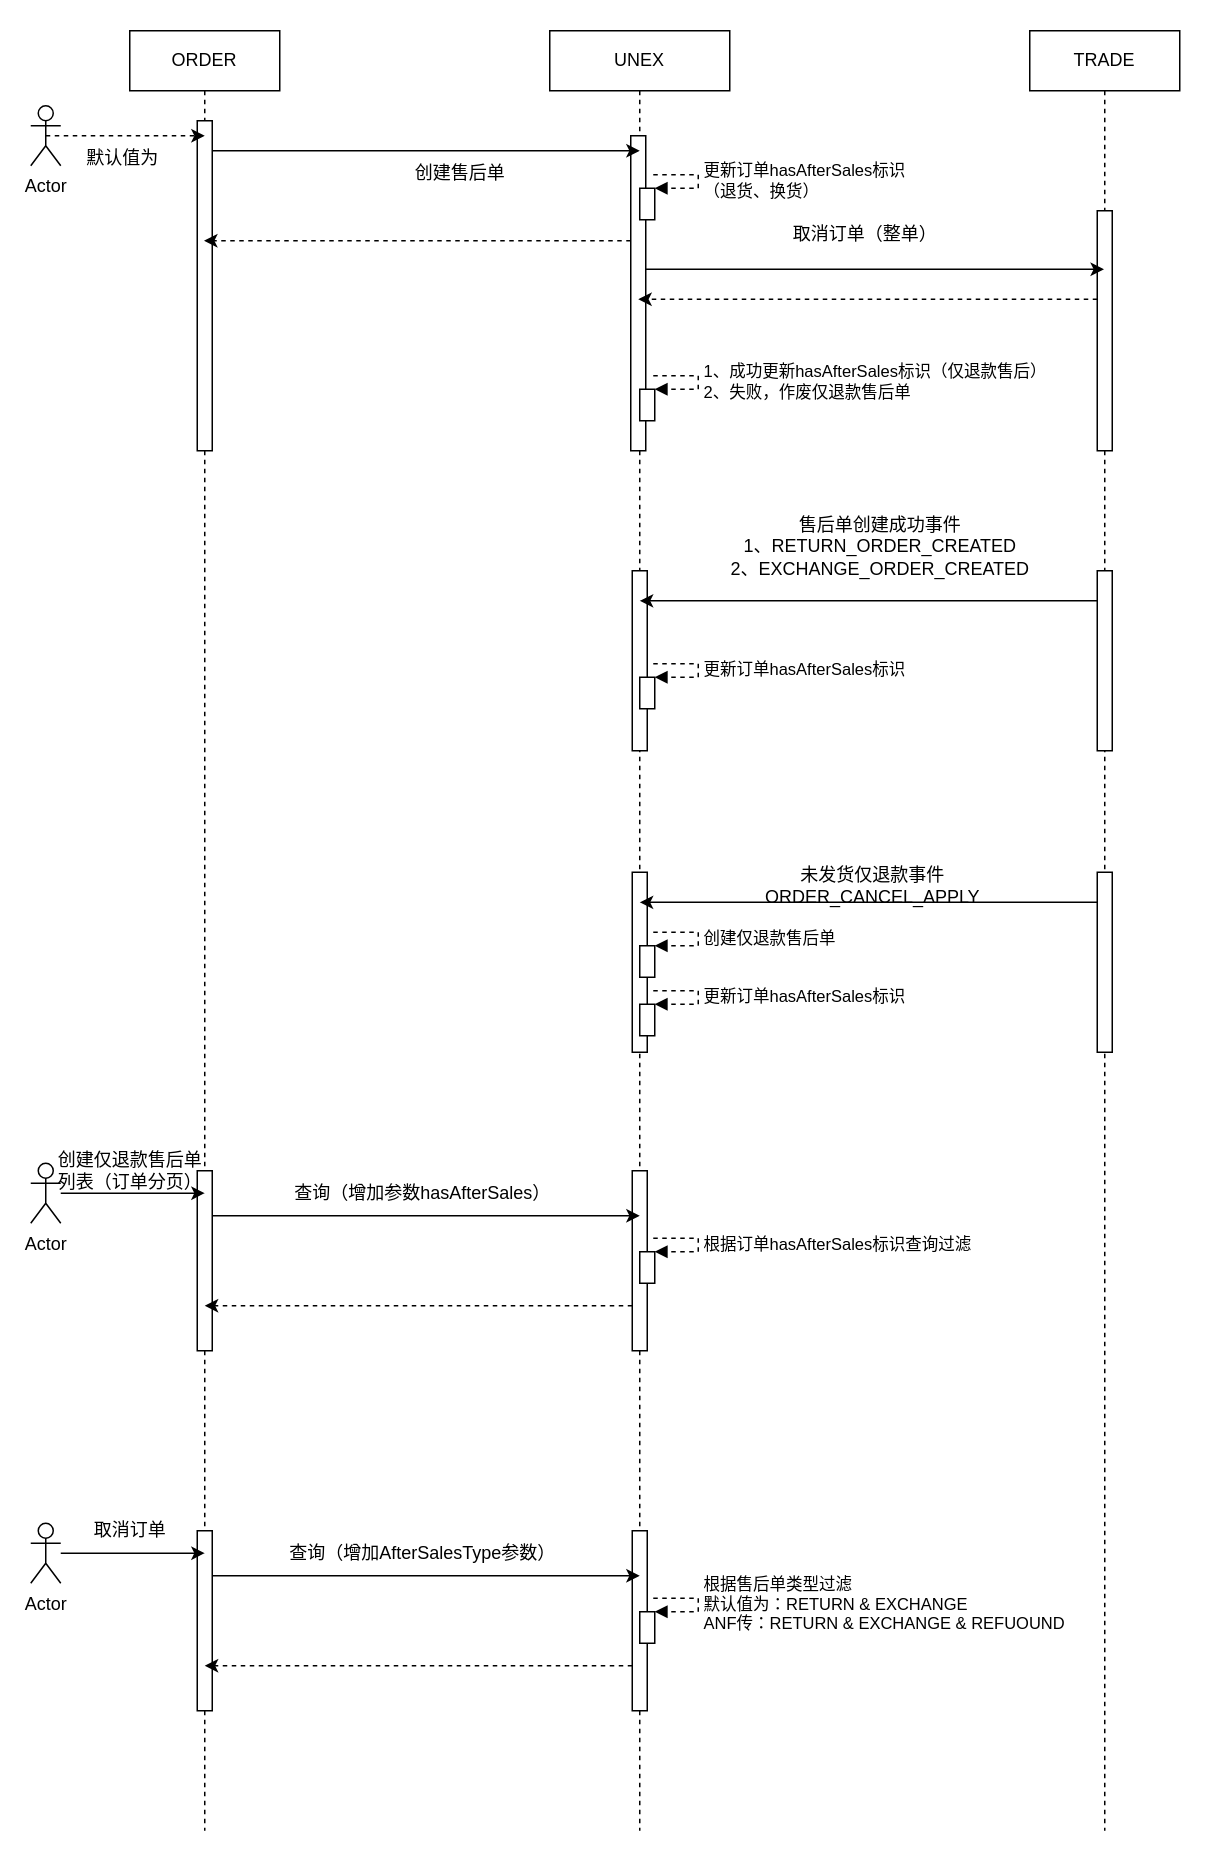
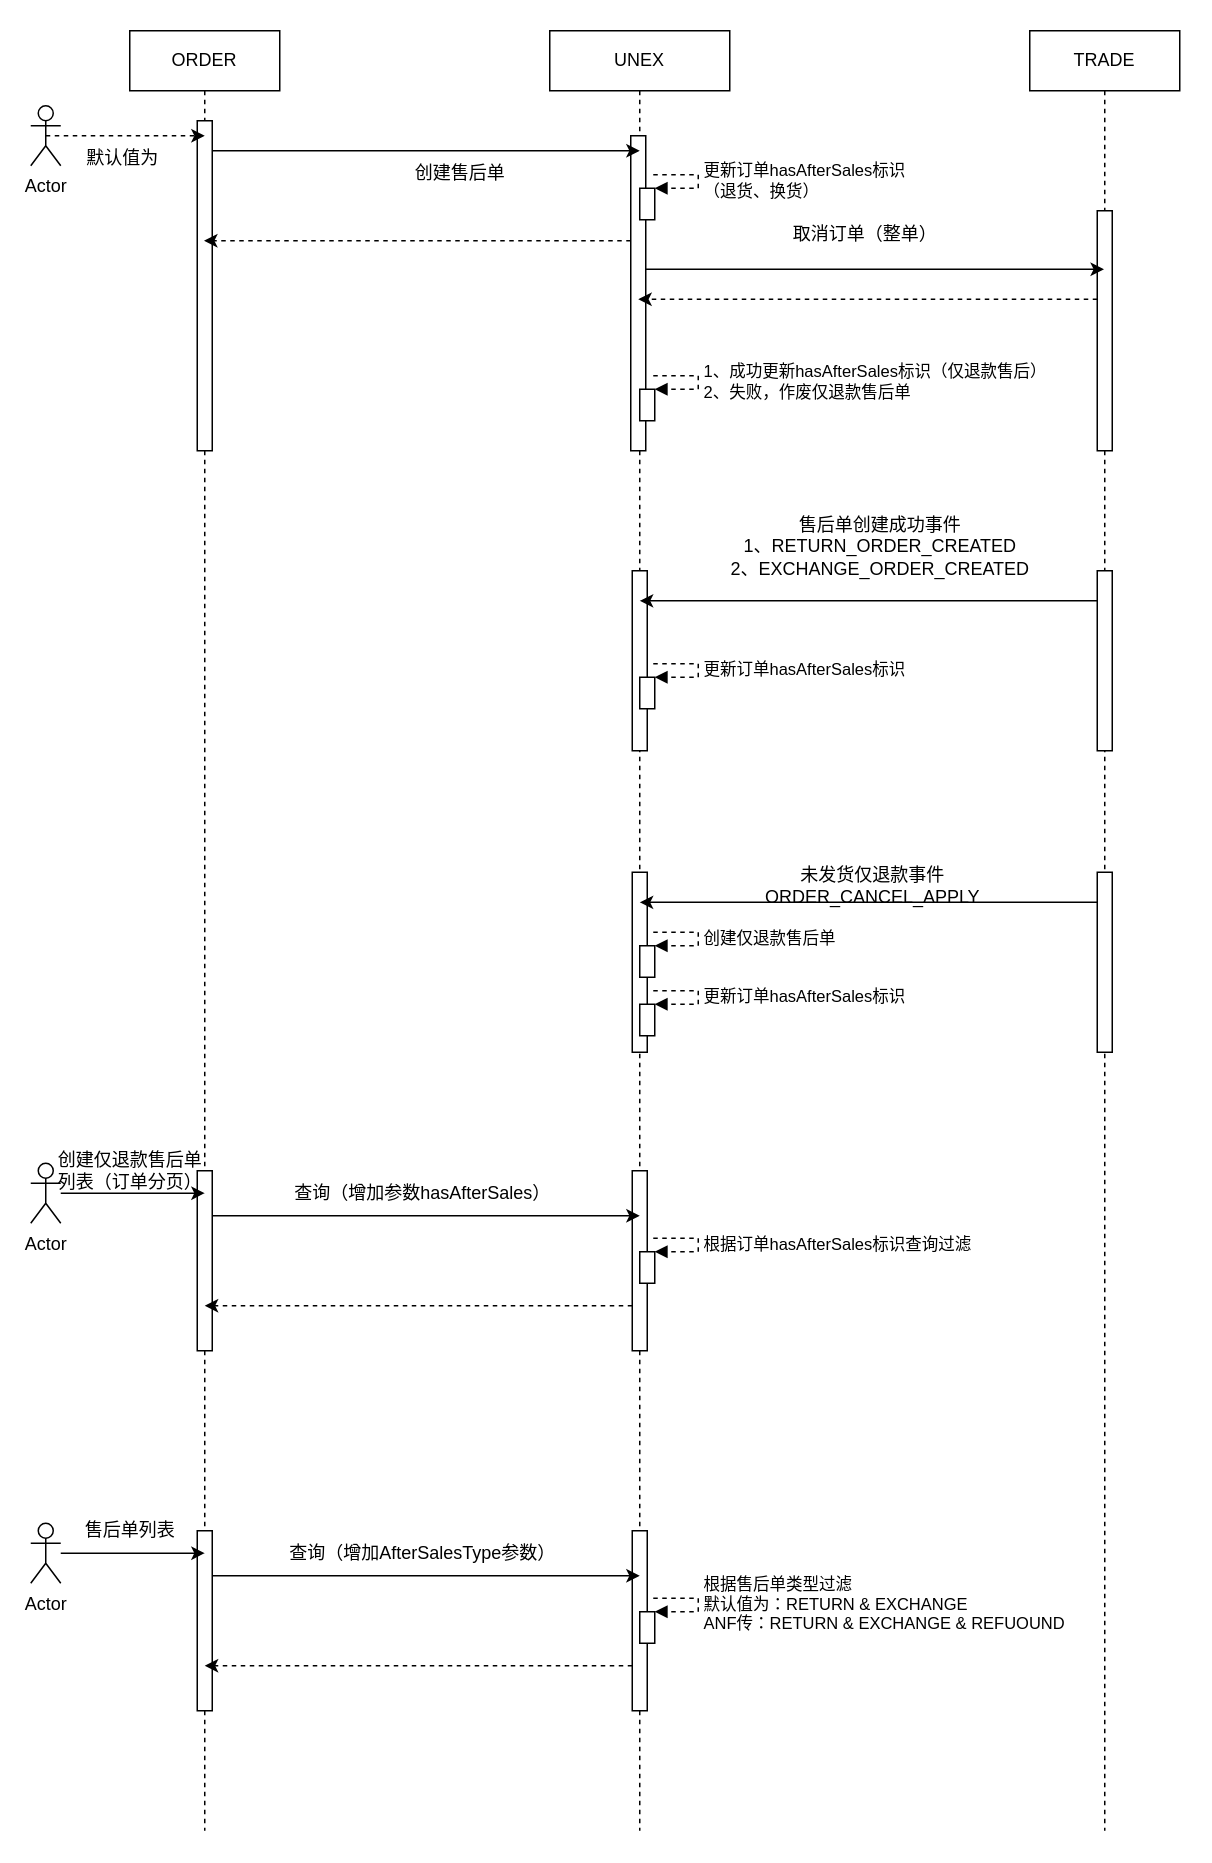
  <mxCell id="0" />
  <mxCell id="1" parent="0" />
  <mxCell id="2" value="ORDER" style="shape=umlLifeline;perimeter=lifelinePerimeter;whiteSpace=wrap;html=1;container=1;collapsible=0;recursiveResize=0;outlineConnect=0;" vertex="1" parent="1"><mxGeometry x="86" y="20" width="100" height="1200" as="geometry" /></mxCell>
  <mxCell id="3" value="" style="html=1;points=[];perimeter=orthogonalPerimeter;" vertex="1" parent="2"><mxGeometry x="45" y="60" width="10" height="220" as="geometry" /></mxCell>
  <mxCell id="4" value="" style="html=1;points=[];perimeter=orthogonalPerimeter;" vertex="1" parent="2"><mxGeometry x="45" y="760" width="10" height="120" as="geometry" /></mxCell>
  <mxCell id="5" value="默认值为" style="text;html=1;align=center;verticalAlign=middle;resizable=0;points=[];autosize=1;strokeColor=none;fillColor=none;" vertex="1" parent="2"><mxGeometry x="-40" y="70" width="70" height="30" as="geometry" /></mxCell>
  <mxCell id="6" value="UNEX" style="shape=umlLifeline;perimeter=lifelinePerimeter;whiteSpace=wrap;html=1;container=1;collapsible=0;recursiveResize=0;outlineConnect=0;" vertex="1" parent="1"><mxGeometry x="366" y="20" width="120" height="1200" as="geometry" /></mxCell>
  <mxCell id="7" value="" style="html=1;points=[];perimeter=orthogonalPerimeter;" vertex="1" parent="6"><mxGeometry x="54" y="70" width="10" height="210" as="geometry" /></mxCell>
  <mxCell id="8" value="" style="html=1;points=[];perimeter=orthogonalPerimeter;" vertex="1" parent="6"><mxGeometry x="55" y="360" width="10" height="120" as="geometry" /></mxCell>
  <mxCell id="9" value="" style="html=1;points=[];perimeter=orthogonalPerimeter;" vertex="1" parent="6"><mxGeometry x="60" y="431" width="10" height="21" as="geometry" /></mxCell>
  <mxCell id="10" value="更新订单hasAfterSales标识" style="edgeStyle=orthogonalEdgeStyle;html=1;align=left;spacingLeft=2;endArrow=block;rounded=0;entryX=1;entryY=0;dashed=1;" edge="1" parent="6" target="9"><mxGeometry x="0.013" relative="1" as="geometry"><mxPoint x="69" y="422" as="sourcePoint" /><Array as="points"><mxPoint x="99" y="422" /></Array><mxPoint as="offset" /></mxGeometry></mxCell>
  <mxCell id="11" value="" style="html=1;points=[];perimeter=orthogonalPerimeter;" vertex="1" parent="6"><mxGeometry x="55" y="760" width="10" height="120" as="geometry" /></mxCell>
  <mxCell id="12" value="" style="html=1;points=[];perimeter=orthogonalPerimeter;" vertex="1" parent="6"><mxGeometry x="60" y="239" width="10" height="21" as="geometry" /></mxCell>
  <mxCell id="13" value="1、成功更新hasAfterSales标识（仅退款售后）&lt;br&gt;2、失败，作废仅退款售后单" style="edgeStyle=orthogonalEdgeStyle;html=1;align=left;spacingLeft=2;endArrow=block;rounded=0;entryX=1;entryY=0;dashed=1;" edge="1" parent="6" target="12"><mxGeometry relative="1" as="geometry"><mxPoint x="69" y="230" as="sourcePoint" /><Array as="points"><mxPoint x="99" y="230" /></Array><mxPoint as="offset" /></mxGeometry></mxCell>
  <mxCell id="14" value="" style="html=1;points=[];perimeter=orthogonalPerimeter;" vertex="1" parent="6"><mxGeometry x="60" y="105" width="10" height="21" as="geometry" /></mxCell>
  <mxCell id="15" value="更新订单hasAfterSales标识&lt;br&gt;（退货、换货）" style="edgeStyle=orthogonalEdgeStyle;html=1;align=left;spacingLeft=2;endArrow=block;rounded=0;entryX=1;entryY=0;dashed=1;" edge="1" parent="6" target="14"><mxGeometry relative="1" as="geometry"><mxPoint x="69" y="96" as="sourcePoint" /><Array as="points"><mxPoint x="99" y="96" /></Array><mxPoint as="offset" /></mxGeometry></mxCell>
  <mxCell id="16" value="" style="html=1;points=[];perimeter=orthogonalPerimeter;" vertex="1" parent="6"><mxGeometry x="60" y="814" width="10" height="21" as="geometry" /></mxCell>
  <mxCell id="17" value="根据订单hasAfterSales标识查询过滤" style="edgeStyle=orthogonalEdgeStyle;html=1;align=left;spacingLeft=2;endArrow=block;rounded=0;entryX=1;entryY=0;dashed=1;" edge="1" parent="6" target="16"><mxGeometry relative="1" as="geometry"><mxPoint x="69" y="805" as="sourcePoint" /><Array as="points"><mxPoint x="99" y="805" /></Array><mxPoint as="offset" /></mxGeometry></mxCell>
  <mxCell id="18" value="TRADE" style="shape=umlLifeline;perimeter=lifelinePerimeter;whiteSpace=wrap;html=1;container=1;collapsible=0;recursiveResize=0;outlineConnect=0;" vertex="1" parent="1"><mxGeometry x="686" y="20" width="100" height="1200" as="geometry" /></mxCell>
  <mxCell id="19" value="" style="html=1;points=[];perimeter=orthogonalPerimeter;" vertex="1" parent="18"><mxGeometry x="45" y="120" width="10" height="160" as="geometry" /></mxCell>
  <mxCell id="20" value="" style="html=1;points=[];perimeter=orthogonalPerimeter;" vertex="1" parent="18"><mxGeometry x="45" y="360" width="10" height="120" as="geometry" /></mxCell>
  <mxCell id="21" value="创建售后单" style="text;html=1;align=center;verticalAlign=middle;resizable=0;points=[];autosize=1;strokeColor=none;fillColor=none;" vertex="1" parent="1"><mxGeometry x="266" y="100" width="80" height="30" as="geometry" /></mxCell>
  <mxCell id="22" style="edgeStyle=orthogonalEdgeStyle;rounded=0;orthogonalLoop=1;jettySize=auto;html=1;dashed=1;" edge="1" parent="1"><mxGeometry relative="1" as="geometry"><Array as="points"><mxPoint x="276" y="160" /><mxPoint x="276" y="160" /></Array><mxPoint x="420" y="160" as="sourcePoint" /><mxPoint x="135.5" y="160" as="targetPoint" /></mxGeometry></mxCell>
  <mxCell id="23" style="edgeStyle=orthogonalEdgeStyle;rounded=0;orthogonalLoop=1;jettySize=auto;html=1;" edge="1" parent="1"><mxGeometry relative="1" as="geometry"><Array as="points"><mxPoint x="636" y="179" /><mxPoint x="636" y="179" /></Array><mxPoint x="430" y="179" as="sourcePoint" /><mxPoint x="735.5" y="179" as="targetPoint" /></mxGeometry></mxCell>
  <mxCell id="24" value="取消订单（整单）" style="text;html=1;align=center;verticalAlign=middle;resizable=0;points=[];autosize=1;strokeColor=none;fillColor=none;" vertex="1" parent="1"><mxGeometry x="516" y="141" width="120" height="30" as="geometry" /></mxCell>
  <mxCell id="25" style="edgeStyle=orthogonalEdgeStyle;rounded=0;orthogonalLoop=1;jettySize=auto;html=1;exitX=0.5;exitY=0.5;exitDx=0;exitDy=0;exitPerimeter=0;dashed=1;" edge="1" parent="1" source="26"><mxGeometry relative="1" as="geometry"><mxPoint x="136" y="90" as="targetPoint" /><Array as="points"><mxPoint x="136" y="90" /></Array></mxGeometry></mxCell>
  <mxCell id="26" value="Actor" style="shape=umlActor;verticalLabelPosition=bottom;verticalAlign=top;html=1;" vertex="1" parent="1"><mxGeometry x="20" y="70" width="20" height="40" as="geometry" /></mxCell>
  <mxCell id="27" style="edgeStyle=orthogonalEdgeStyle;rounded=0;orthogonalLoop=1;jettySize=auto;html=1;entryX=0.5;entryY=0.167;entryDx=0;entryDy=0;entryPerimeter=0;" edge="1" parent="1" source="20" target="8"><mxGeometry relative="1" as="geometry"><Array as="points"><mxPoint x="616" y="400" /><mxPoint x="616" y="400" /></Array></mxGeometry></mxCell>
  <mxCell id="28" value="售后单创建成功事件&lt;br&gt;&lt;div&gt;1、RETURN_ORDER_CREATED&lt;/div&gt;&lt;div&gt;2、EXCHANGE_ORDER_CREATED&lt;/div&gt;" style="text;html=1;align=center;verticalAlign=middle;resizable=0;points=[];autosize=1;strokeColor=none;fillColor=none;" vertex="1" parent="1"><mxGeometry x="476" y="334" width="220" height="60" as="geometry" /></mxCell>
  <mxCell id="29" style="edgeStyle=orthogonalEdgeStyle;rounded=0;orthogonalLoop=1;jettySize=auto;html=1;entryX=0.5;entryY=0.458;entryDx=0;entryDy=0;entryPerimeter=0;" edge="1" parent="1" source="30"><mxGeometry relative="1" as="geometry"><mxPoint x="136" y="794.96" as="targetPoint" /></mxGeometry></mxCell>
  <mxCell id="30" value="Actor" style="shape=umlActor;verticalLabelPosition=bottom;verticalAlign=top;html=1;" vertex="1" parent="1"><mxGeometry x="20" y="775" width="20" height="40" as="geometry" /></mxCell>
  <mxCell id="31" value="创建仅退款售后单&lt;br&gt;列表（订单分页）" style="text;html=1;align=center;verticalAlign=middle;resizable=0;points=[];autosize=1;strokeColor=none;fillColor=none;" vertex="1" parent="1"><mxGeometry x="26" y="760" width="120" height="40" as="geometry" /></mxCell>
  <mxCell id="32" style="edgeStyle=orthogonalEdgeStyle;rounded=0;orthogonalLoop=1;jettySize=auto;html=1;" edge="1" parent="1" source="4"><mxGeometry relative="1" as="geometry"><Array as="points"><mxPoint x="426" y="810" /></Array><mxPoint x="426" y="810" as="targetPoint" /></mxGeometry></mxCell>
  <mxCell id="33" style="edgeStyle=orthogonalEdgeStyle;rounded=0;orthogonalLoop=1;jettySize=auto;html=1;strokeColor=#000000;" edge="1" parent="1" source="3"><mxGeometry relative="1" as="geometry"><Array as="points"><mxPoint x="166" y="100" /><mxPoint x="166" y="100" /></Array><mxPoint x="426" y="100" as="targetPoint" /></mxGeometry></mxCell>
  <mxCell id="34" style="edgeStyle=orthogonalEdgeStyle;rounded=0;orthogonalLoop=1;jettySize=auto;html=1;dashed=1;" edge="1" parent="1"><mxGeometry relative="1" as="geometry"><mxPoint x="731" y="199" as="sourcePoint" /><mxPoint x="425" y="199" as="targetPoint" /><Array as="points"><mxPoint x="696" y="199" /><mxPoint x="696" y="199" /></Array></mxGeometry></mxCell>
  <mxCell id="35" value="" style="html=1;points=[];perimeter=orthogonalPerimeter;" vertex="1" parent="1"><mxGeometry x="421" y="581" width="10" height="120" as="geometry" /></mxCell>
  <mxCell id="36" value="" style="html=1;points=[];perimeter=orthogonalPerimeter;" vertex="1" parent="1"><mxGeometry x="426" y="630" width="10" height="21" as="geometry" /></mxCell>
  <mxCell id="37" value="创建仅退款售后单" style="edgeStyle=orthogonalEdgeStyle;html=1;align=left;spacingLeft=2;endArrow=block;rounded=0;entryX=1;entryY=0;dashed=1;" edge="1" parent="1" target="36"><mxGeometry relative="1" as="geometry"><mxPoint x="435" y="621" as="sourcePoint" /><Array as="points"><mxPoint x="465" y="621" /></Array><mxPoint as="offset" /></mxGeometry></mxCell>
  <mxCell id="38" value="" style="html=1;points=[];perimeter=orthogonalPerimeter;" vertex="1" parent="1"><mxGeometry x="731" y="581" width="10" height="120" as="geometry" /></mxCell>
  <mxCell id="39" style="edgeStyle=orthogonalEdgeStyle;rounded=0;orthogonalLoop=1;jettySize=auto;html=1;entryX=0.5;entryY=0.167;entryDx=0;entryDy=0;entryPerimeter=0;" edge="1" parent="1" source="38" target="35"><mxGeometry relative="1" as="geometry"><Array as="points"><mxPoint x="616" y="601" /><mxPoint x="616" y="601" /></Array></mxGeometry></mxCell>
  <mxCell id="40" value="未发货仅退款事件&lt;br&gt;ORDER_CANCEL_APPLY" style="text;html=1;align=center;verticalAlign=middle;resizable=0;points=[];autosize=1;strokeColor=none;fillColor=none;" vertex="1" parent="1"><mxGeometry x="496" y="570" width="170" height="40" as="geometry" /></mxCell>
  <mxCell id="41" value="" style="html=1;points=[];perimeter=orthogonalPerimeter;" vertex="1" parent="1"><mxGeometry x="426" y="669" width="10" height="21" as="geometry" /></mxCell>
  <mxCell id="42" value="更新订单hasAfterSales标识" style="edgeStyle=orthogonalEdgeStyle;html=1;align=left;spacingLeft=2;endArrow=block;rounded=0;entryX=1;entryY=0;dashed=1;" edge="1" parent="1" target="41"><mxGeometry relative="1" as="geometry"><mxPoint x="435" y="660" as="sourcePoint" /><Array as="points"><mxPoint x="465" y="660" /></Array><mxPoint as="offset" /></mxGeometry></mxCell>
  <mxCell id="43" value="查询（增加参数hasAfterSales）" style="text;html=1;align=center;verticalAlign=middle;resizable=0;points=[];autosize=1;strokeColor=none;fillColor=none;" vertex="1" parent="1"><mxGeometry x="186" y="780" width="190" height="30" as="geometry" /></mxCell>
  <mxCell id="44" style="edgeStyle=orthogonalEdgeStyle;rounded=0;orthogonalLoop=1;jettySize=auto;html=1;entryX=0.5;entryY=0.75;entryDx=0;entryDy=0;entryPerimeter=0;dashed=1;" edge="1" parent="1" source="11" target="4"><mxGeometry relative="1" as="geometry"><Array as="points"><mxPoint x="386" y="870" /><mxPoint x="386" y="870" /></Array></mxGeometry></mxCell>
  <mxCell id="45" value="" style="html=1;points=[];perimeter=orthogonalPerimeter;" vertex="1" parent="1"><mxGeometry x="131" y="1020" width="10" height="120" as="geometry" /></mxCell>
  <mxCell id="46" value="" style="html=1;points=[];perimeter=orthogonalPerimeter;" vertex="1" parent="1"><mxGeometry x="421" y="1020" width="10" height="120" as="geometry" /></mxCell>
  <mxCell id="47" style="edgeStyle=orthogonalEdgeStyle;rounded=0;orthogonalLoop=1;jettySize=auto;html=1;entryX=0.5;entryY=0.458;entryDx=0;entryDy=0;entryPerimeter=0;" edge="1" parent="1" source="48"><mxGeometry relative="1" as="geometry"><mxPoint x="136" y="1034.96" as="targetPoint" /></mxGeometry></mxCell>
  <mxCell id="48" value="Actor" style="shape=umlActor;verticalLabelPosition=bottom;verticalAlign=top;html=1;" vertex="1" parent="1"><mxGeometry x="20" y="1015" width="20" height="40" as="geometry" /></mxCell>
- <mxCell id="49" value="取消订单" style="text;html=1;align=center;verticalAlign=middle;resizable=0;points=[];autosize=1;strokeColor=none;fillColor=none;" vertex="1" parent="1"><mxGeometry x="46" y="1005" width="80" height="30" as="geometry" /></mxCell>
+ <mxCell id="49" value="售后单列表" style="text;html=1;align=center;verticalAlign=middle;resizable=0;points=[];autosize=1;strokeColor=none;fillColor=none;" vertex="1" parent="1"><mxGeometry x="46" y="1005" width="80" height="30" as="geometry" /></mxCell>
  <mxCell id="50" style="edgeStyle=orthogonalEdgeStyle;rounded=0;orthogonalLoop=1;jettySize=auto;html=1;" edge="1" parent="1" source="45"><mxGeometry relative="1" as="geometry"><Array as="points"><mxPoint x="426" y="1050" /></Array><mxPoint x="426" y="1050" as="targetPoint" /></mxGeometry></mxCell>
  <mxCell id="51" value="查询（增加AfterSalesType参数&lt;span style=&quot;background-color: initial;&quot;&gt;）&lt;/span&gt;" style="text;html=1;align=center;verticalAlign=middle;resizable=0;points=[];autosize=1;strokeColor=none;fillColor=none;" vertex="1" parent="1"><mxGeometry x="181" y="1020" width="200" height="30" as="geometry" /></mxCell>
  <mxCell id="52" style="edgeStyle=orthogonalEdgeStyle;rounded=0;orthogonalLoop=1;jettySize=auto;html=1;entryX=0.5;entryY=0.75;entryDx=0;entryDy=0;entryPerimeter=0;dashed=1;" edge="1" parent="1" source="46" target="45"><mxGeometry relative="1" as="geometry"><Array as="points"><mxPoint x="386" y="1110" /><mxPoint x="386" y="1110" /></Array></mxGeometry></mxCell>
  <mxCell id="53" value="" style="html=1;points=[];perimeter=orthogonalPerimeter;" vertex="1" parent="1"><mxGeometry x="426" y="1074" width="10" height="21" as="geometry" /></mxCell>
  <mxCell id="54" value="根据售后单类型过滤&lt;br&gt;默认值为：RETURN &amp;amp;&amp;nbsp;EXCHANGE&lt;br&gt;ANF传：RETURN &amp;amp; EXCHANGE &amp;amp; REFUOUND" style="edgeStyle=orthogonalEdgeStyle;html=1;align=left;spacingLeft=2;endArrow=block;rounded=0;entryX=1;entryY=0;dashed=1;" edge="1" parent="1" target="53"><mxGeometry relative="1" as="geometry"><mxPoint x="435" y="1065" as="sourcePoint" /><Array as="points"><mxPoint x="465" y="1065" /></Array><mxPoint as="offset" /></mxGeometry></mxCell>
